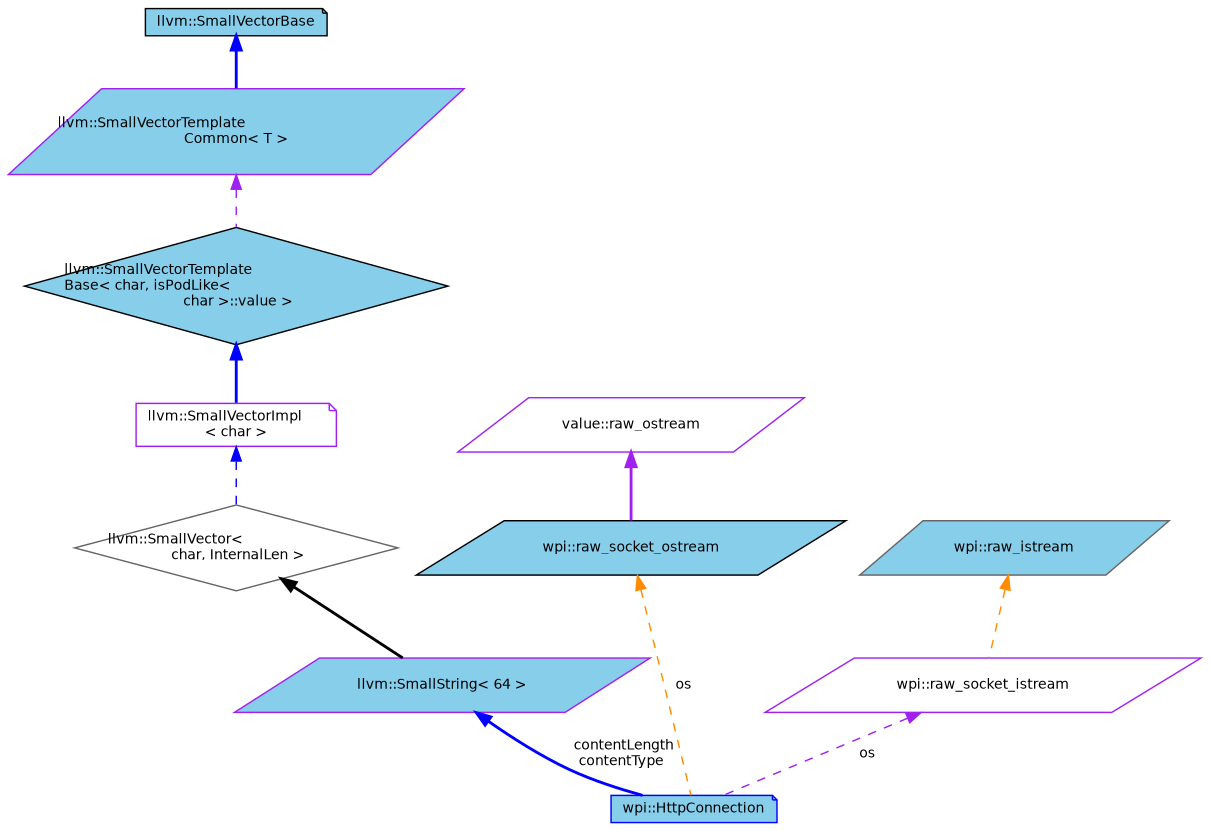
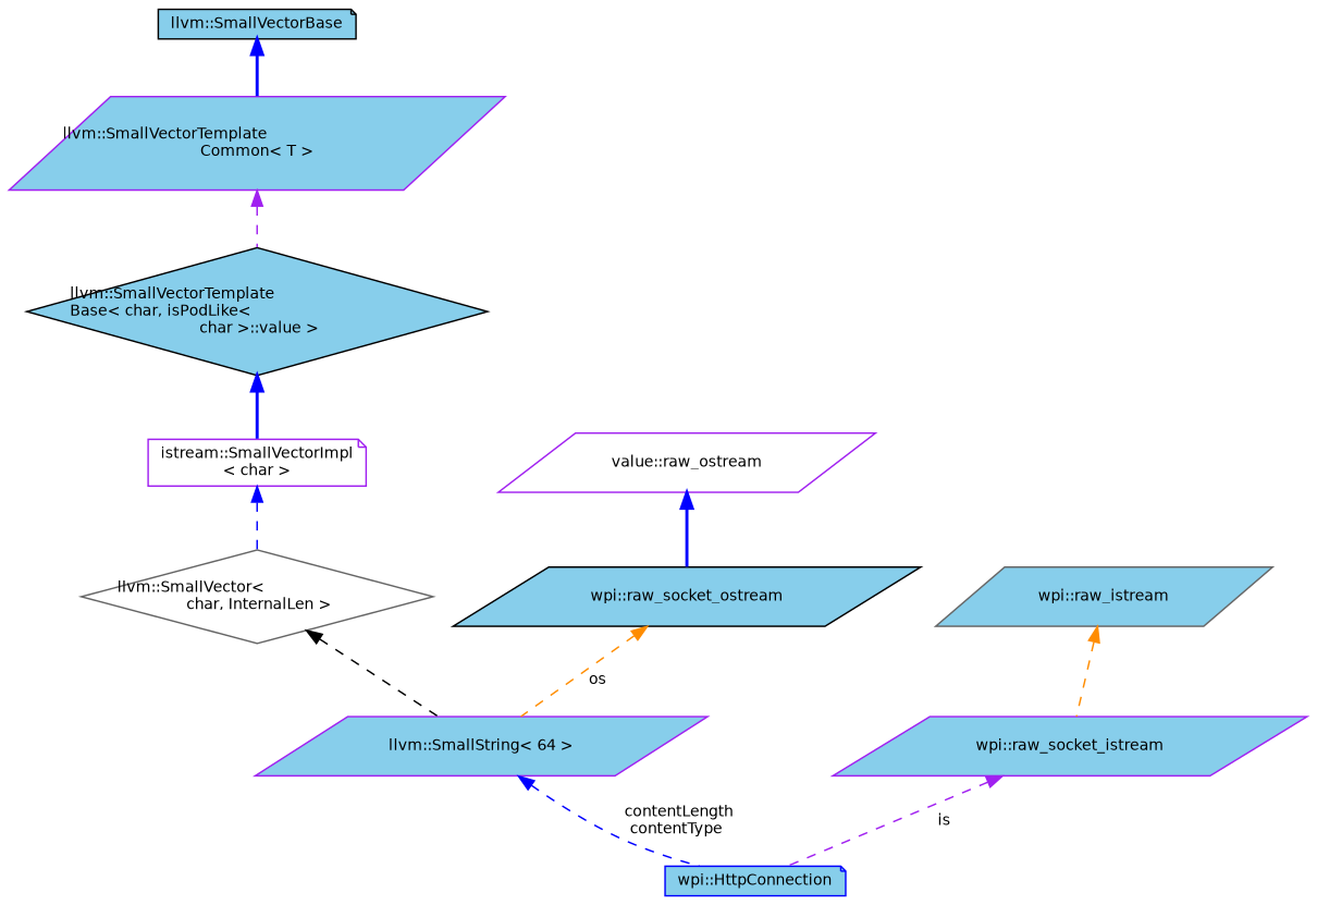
  digraph {
    node [color=purple fillcolor=skyblue fontname=Helvetica fontsize=10 shape=parallelogram style=filled]
    edge [color=blue dir=back fontname=Helvetica fontsize=10 labelfontname=Helvetica labelfontsize=10 style=dashed]
    n1 [color=blue fontcolor=black height=0.2 label="wpi::HttpConnection" shape=note width=0.4]
    n2 [height=0.2 label="llvm::SmallString\< 64 \>" width=0.4]
    n3 [color=gray40 fillcolor=white height=0.2 label="llvm::SmallVector\<\l char, InternalLen \>" shape=diamond width=0.4]
-   n4 [fillcolor=white height=0.2 label="llvm::SmallVectorImpl\l\< char \>" shape=note width=0.4]
+   n4 [fillcolor=white height=0.2 label="istream::SmallVectorImpl\l\< char \>" shape=note width=0.4]
    n5 [color=black height=0.2 label="llvm::SmallVectorTemplate\lBase\< char, isPodLike\<\l char \>::value \>" shape=diamond width=0.4]
    n6 [height=0.2 label="llvm::SmallVectorTemplate\lCommon\< T \>" width=0.4]
    n7 [color=black height=0.2 label="llvm::SmallVectorBase" shape=note width=0.4]
    n8 [color=black height=0.2 label="wpi::raw_socket_ostream" width=0.4]
    n9 [fillcolor=white height=0.2 label="value::raw_ostream" width=0.4]
-   n10 [fillcolor=white height=0.2 label="wpi::raw_socket_istream" width=0.4]
+   n10 [height=0.2 label="wpi::raw_socket_istream" width=0.4]
    n11 [color=gray40 height=0.2 label="wpi::raw_istream" width=0.4]
-   n2 -> n1 [label=" contentLength\ncontentType" style=bold]
-   n3 -> n2 [color=black style=bold]
+   n2 -> n1 [label=" contentLength\ncontentType"]
+   n3 -> n2 [color=black]
    n4 -> n3
    n5 -> n4 [style=bold]
    n6 -> n5 [color=purple]
    n7 -> n6 [style=bold]
-   n8 -> n1 [color=darkorange label=" os"]
-   n9 -> n8 [color=purple style=bold]
-   n10 -> n1 [color=purple label=" os"]
+   n8 -> n2 [color=darkorange label=" os"]
+   n9 -> n8 [style=bold]
+   n10 -> n1 [color=purple label=" is"]
    n11 -> n10 [color=darkorange]
  }
